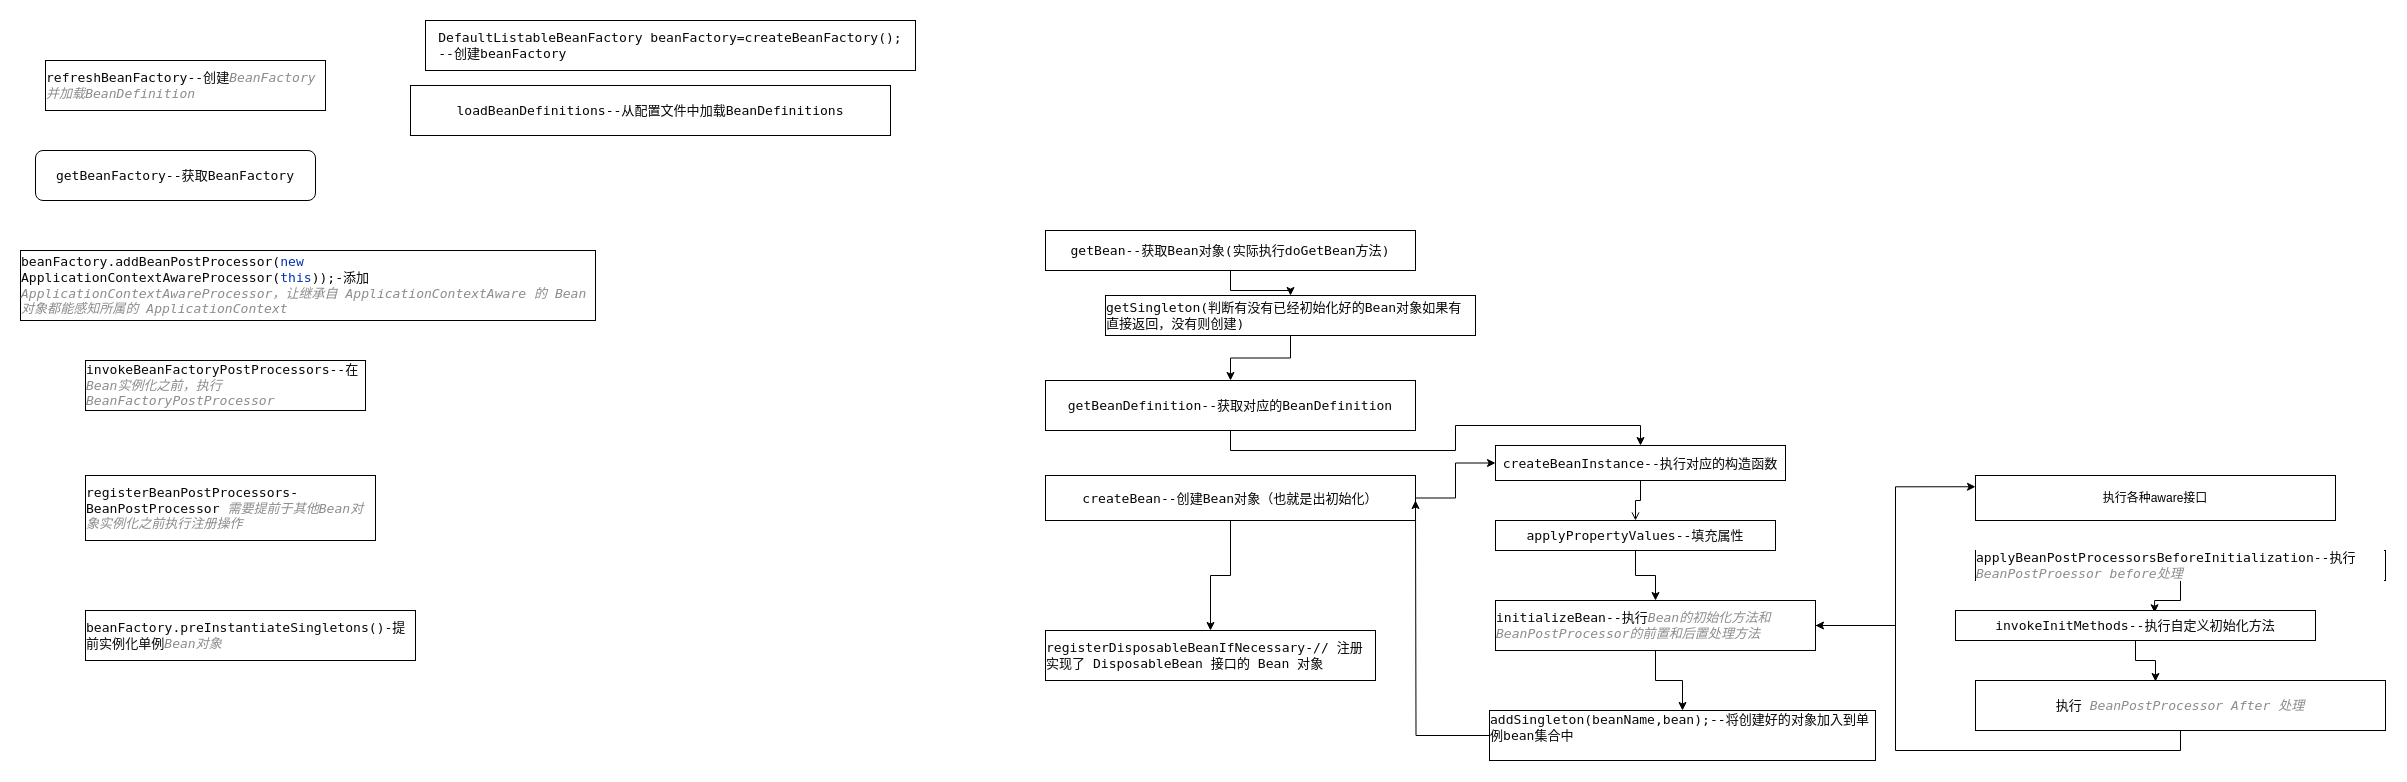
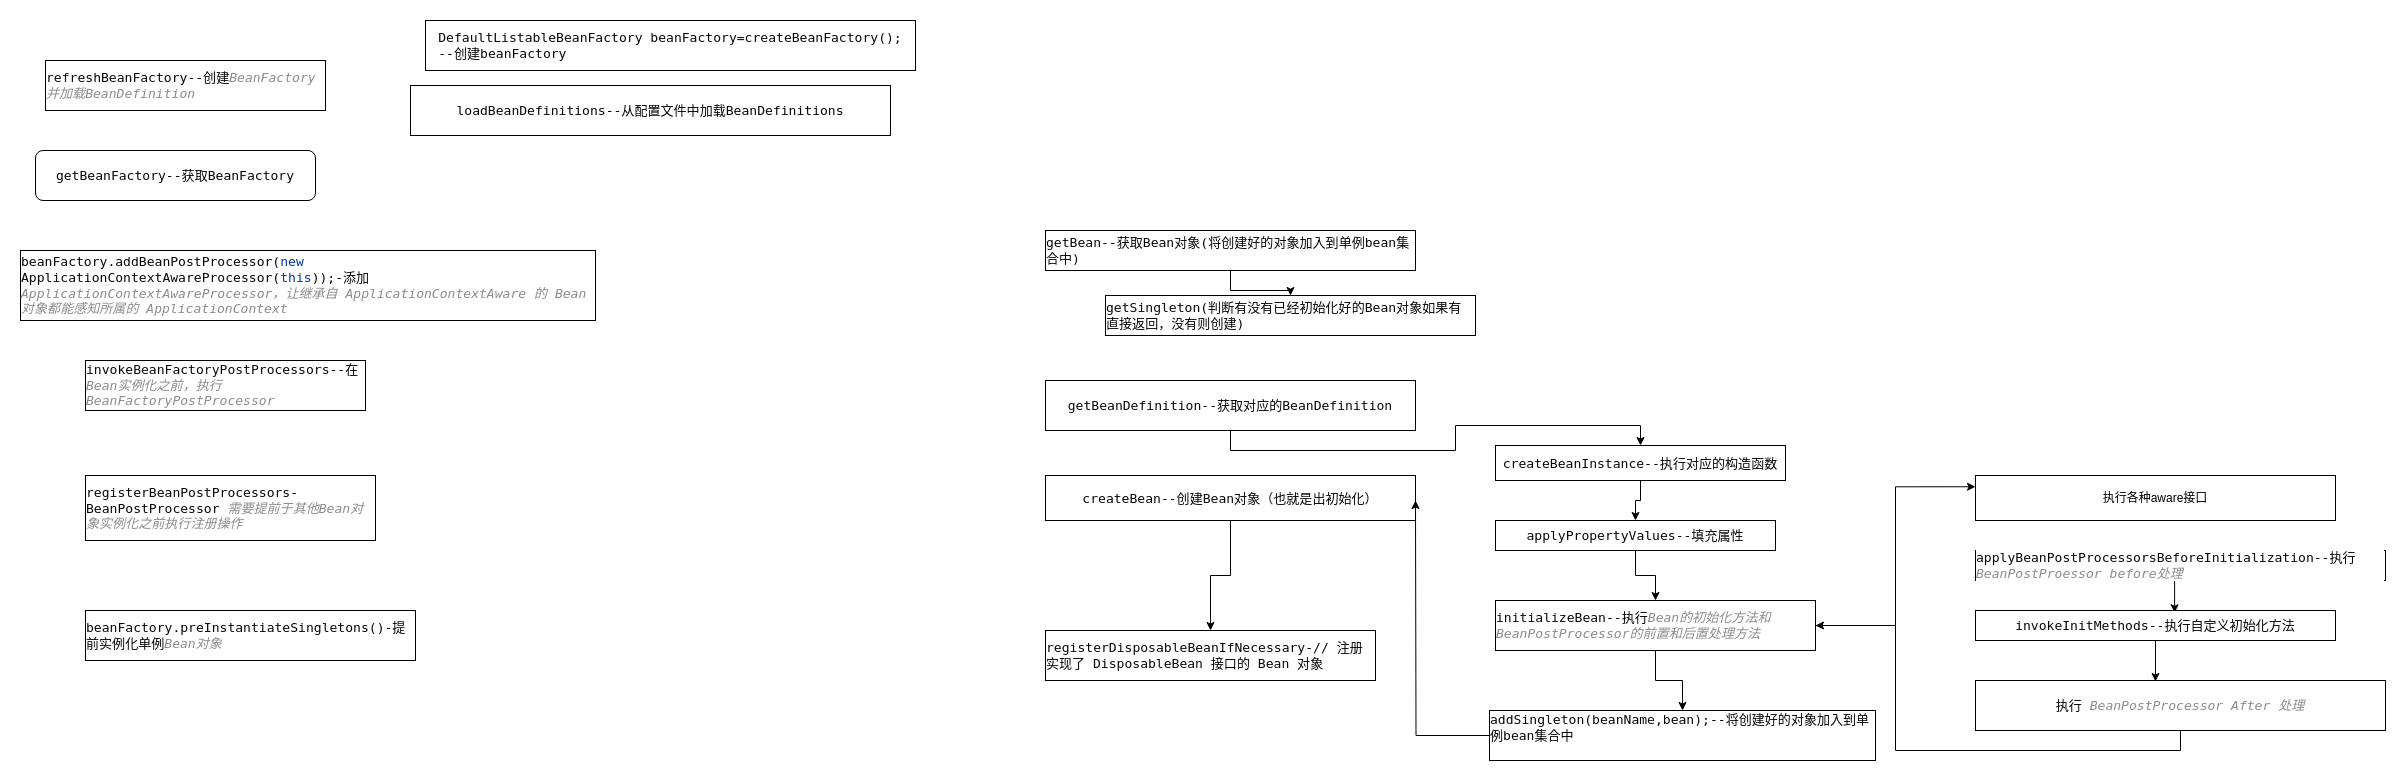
  <mxCell id="0" />
  <mxCell id="1" parent="0" />
  <mxCell id="2" value="&lt;div style=&quot;text-align: start; background-color: rgb(255, 255, 255); color: rgb(8, 8, 8); font-family: &amp;quot;JetBrains Mono&amp;quot;, monospace; font-size: 9.8pt;&quot;&gt;refreshBeanFactory--创建&lt;span style=&quot;font-size: 9.8pt; color: rgb(140, 140, 140); font-style: italic;&quot;&gt;BeanFactory &lt;/span&gt;&lt;span style=&quot;font-family: Menlo-Regular, monospace; font-size: 9.8pt; color: rgb(140, 140, 140); font-style: italic;&quot;&gt;并加载&lt;/span&gt;&lt;span style=&quot;font-size: 9.8pt; color: rgb(140, 140, 140); font-style: italic;&quot;&gt;BeanDefinition&lt;/span&gt;&lt;/div&gt;" style="rounded=0;whiteSpace=wrap;html=1;" vertex="1" parent="1"><mxGeometry x="45" y="60" width="280" height="50" as="geometry" /></mxCell>
  <mxCell id="3" value="&lt;div style=&quot;text-align: start; background-color: rgb(255, 255, 255); color: rgb(8, 8, 8); font-family: &amp;quot;JetBrains Mono&amp;quot;, monospace; font-size: 9.8pt;&quot;&gt;DefaultListableBeanFactory beanFactory=createBeanFactory();&lt;/div&gt;&lt;div style=&quot;text-align: start; background-color: rgb(255, 255, 255); color: rgb(8, 8, 8); font-family: &amp;quot;JetBrains Mono&amp;quot;, monospace; font-size: 9.8pt;&quot;&gt;--创建beanFactory&lt;/div&gt;" style="rounded=0;whiteSpace=wrap;html=1;" vertex="1" parent="1"><mxGeometry x="425" y="20" width="490" height="50" as="geometry" /></mxCell>
  <mxCell id="4" value="&lt;div style=&quot;text-align: start; background-color: rgb(255, 255, 255); color: rgb(8, 8, 8); font-family: &amp;quot;JetBrains Mono&amp;quot;, monospace; font-size: 9.8pt;&quot;&gt;loadBeanDefinitions--从配置文件中加载BeanDefinitions&lt;/div&gt;" style="rounded=0;whiteSpace=wrap;html=1;" vertex="1" parent="1"><mxGeometry x="410" y="85" width="480" height="50" as="geometry" /></mxCell>
  <mxCell id="5" value="&lt;div style=&quot;text-align: start; background-color: rgb(255, 255, 255); color: rgb(8, 8, 8); font-family: &amp;quot;JetBrains Mono&amp;quot;, monospace; font-size: 9.8pt;&quot;&gt;getBeanFactory--获取BeanFactory&lt;/div&gt;" style="whiteSpace=wrap;html=1;rounded=1;" vertex="1" parent="1"><mxGeometry x="35" y="150" width="280" height="50" as="geometry" /></mxCell>
  <mxCell id="6" value="&lt;div style=&quot;text-align: start; background-color: rgb(255, 255, 255); color: rgb(8, 8, 8); font-family: &amp;quot;JetBrains Mono&amp;quot;, monospace; font-size: 9.8pt;&quot;&gt;invokeBeanFactoryPostProcessors--在&lt;span style=&quot;font-size: 9.8pt; color: rgb(140, 140, 140); font-style: italic;&quot;&gt;Bean&lt;/span&gt;&lt;span style=&quot;font-family: Menlo-Regular, monospace; font-size: 9.8pt; color: rgb(140, 140, 140); font-style: italic;&quot;&gt;实例化之前，执行&lt;/span&gt;&lt;span style=&quot;font-size: 9.8pt; color: rgb(140, 140, 140); font-style: italic;&quot;&gt;BeanFactoryPostProcessor &lt;/span&gt;&lt;/div&gt;" style="rounded=0;whiteSpace=wrap;html=1;" vertex="1" parent="1"><mxGeometry x="85" y="360" width="280" height="50" as="geometry" /></mxCell>
  <mxCell id="7" value="&lt;div style=&quot;text-align: start; background-color: rgb(255, 255, 255); color: rgb(8, 8, 8); font-family: &amp;quot;JetBrains Mono&amp;quot;, monospace; font-size: 9.8pt;&quot;&gt;registerBeanPostProcessors-BeanPostProcessor &lt;span style=&quot;font-size: 9.8pt; color: rgb(140, 140, 140); font-style: italic; font-family: Menlo-Regular, monospace;&quot;&gt;需要提前于其他&lt;/span&gt;&lt;span style=&quot;font-size: 9.8pt; color: rgb(140, 140, 140); font-style: italic;&quot;&gt;Bean&lt;/span&gt;&lt;span style=&quot;font-size: 9.8pt; color: rgb(140, 140, 140); font-style: italic; font-family: Menlo-Regular, monospace;&quot;&gt;对象实例化之前执行注册操作&lt;/span&gt;&lt;/div&gt;" style="rounded=0;whiteSpace=wrap;html=1;" vertex="1" parent="1"><mxGeometry x="85" y="475" width="290" height="65" as="geometry" /></mxCell>
  <mxCell id="8" value="&lt;div style=&quot;text-align: start; background-color: rgb(255, 255, 255); color: rgb(8, 8, 8); font-family: &amp;quot;JetBrains Mono&amp;quot;, monospace; font-size: 9.8pt;&quot;&gt;beanFactory.preInstantiateSingletons()-提前实例化单例&lt;span style=&quot;font-size: 9.8pt; color: rgb(140, 140, 140); font-style: italic;&quot;&gt;Bean&lt;/span&gt;&lt;span style=&quot;font-family: Menlo-Regular, monospace; font-size: 9.8pt; color: rgb(140, 140, 140); font-style: italic;&quot;&gt;对象&lt;/span&gt;&lt;/div&gt;" style="rounded=0;whiteSpace=wrap;html=1;" vertex="1" parent="1"><mxGeometry x="85" y="610" width="330" height="50" as="geometry" /></mxCell>
  <mxCell id="9" style="edgeStyle=orthogonalEdgeStyle;rounded=0;orthogonalLoop=1;jettySize=auto;html=1;exitX=0.5;exitY=1;exitDx=0;exitDy=0;" edge="1" parent="1" source="10" target="12"><mxGeometry relative="1" as="geometry" /></mxCell>
- <mxCell id="10" value="&lt;div style=&quot;text-align: start; background-color: rgb(255, 255, 255); color: rgb(8, 8, 8); font-family: &amp;quot;JetBrains Mono&amp;quot;, monospace; font-size: 9.8pt;&quot;&gt;getBean--获取Bean对象(实际执行doGetBean方法&lt;span style=&quot;font-size: 9.8pt;&quot;&gt;)&lt;/span&gt;&lt;/div&gt;" style="rounded=0;whiteSpace=wrap;html=1;" vertex="1" parent="1"><mxGeometry x="1045" y="230" width="370" height="40" as="geometry" /></mxCell>
- <mxCell id="11" style="edgeStyle=orthogonalEdgeStyle;rounded=0;orthogonalLoop=1;jettySize=auto;html=1;exitX=0.5;exitY=1;exitDx=0;exitDy=0;" edge="1" parent="1" source="12" target="14"><mxGeometry relative="1" as="geometry" /></mxCell>
+ <mxCell id="10" value="&lt;div style=&quot;text-align: start; background-color: rgb(255, 255, 255); color: rgb(8, 8, 8); font-family: &amp;quot;JetBrains Mono&amp;quot;, monospace; font-size: 9.8pt;&quot;&gt;getBean--获取Bean对象(将创建好的对象加入到单例bean集合中&lt;span style=&quot;font-size: 9.8pt;&quot;&gt;)&lt;/span&gt;&lt;/div&gt;" style="rounded=0;whiteSpace=wrap;html=1;" vertex="1" parent="1"><mxGeometry x="1045" y="230" width="370" height="40" as="geometry" /></mxCell>
  <mxCell id="12" value="&lt;div style=&quot;text-align: start; background-color: rgb(255, 255, 255); color: rgb(8, 8, 8); font-family: &amp;quot;JetBrains Mono&amp;quot;, monospace; font-size: 9.8pt;&quot;&gt;getSingleton(判断有没有已经初始化好的Bean对象如果有直接返回，没有则创建)&lt;/div&gt;" style="rounded=0;whiteSpace=wrap;html=1;" vertex="1" parent="1"><mxGeometry x="1105" y="295" width="370" height="40" as="geometry" /></mxCell>
  <mxCell id="13" style="edgeStyle=orthogonalEdgeStyle;rounded=0;orthogonalLoop=1;jettySize=auto;html=1;exitX=0.5;exitY=1;exitDx=0;exitDy=0;" edge="1" parent="1" source="14" target="19"><mxGeometry relative="1" as="geometry" /></mxCell>
  <mxCell id="14" value="&lt;div style=&quot;text-align: start; background-color: rgb(255, 255, 255); color: rgb(8, 8, 8); font-family: &amp;quot;JetBrains Mono&amp;quot;, monospace; font-size: 9.8pt;&quot;&gt;getBeanDefinition--获取对应的BeanDefinition&lt;/div&gt;" style="rounded=0;whiteSpace=wrap;html=1;" vertex="1" parent="1"><mxGeometry x="1045" y="380" width="370" height="50" as="geometry" /></mxCell>
  <mxCell id="15" style="edgeStyle=orthogonalEdgeStyle;rounded=0;orthogonalLoop=1;jettySize=auto;html=1;exitX=0.5;exitY=1;exitDx=0;exitDy=0;" edge="1" parent="1" source="17" target="33"><mxGeometry relative="1" as="geometry" /></mxCell>
- <mxCell id="16" style="edgeStyle=orthogonalEdgeStyle;rounded=0;orthogonalLoop=1;jettySize=auto;html=1;exitX=1;exitY=0.5;exitDx=0;exitDy=0;entryX=0;entryY=0.5;entryDx=0;entryDy=0;" edge="1" parent="1" source="17" target="19"><mxGeometry relative="1" as="geometry" /></mxCell>
  <mxCell id="17" value="&lt;div style=&quot;text-align: start; background-color: rgb(255, 255, 255); color: rgb(8, 8, 8); font-family: &amp;quot;JetBrains Mono&amp;quot;, monospace; font-size: 9.8pt;&quot;&gt;createBean--创建Bean对象（也就是出初始化）&lt;/div&gt;" style="rounded=0;whiteSpace=wrap;html=1;" vertex="1" parent="1"><mxGeometry x="1045" y="475" width="370" height="45" as="geometry" /></mxCell>
- <mxCell id="18" style="edgeStyle=orthogonalEdgeStyle;rounded=0;orthogonalLoop=1;jettySize=auto;html=1;exitX=0.5;exitY=1;exitDx=0;exitDy=0;entryX=0.5;entryY=0;entryDx=0;entryDy=0;endArrow=open;" edge="1" parent="1" source="19" target="21"><mxGeometry relative="1" as="geometry" /></mxCell>
+ <mxCell id="18" style="edgeStyle=orthogonalEdgeStyle;rounded=0;orthogonalLoop=1;jettySize=auto;html=1;exitX=0.5;exitY=1;exitDx=0;exitDy=0;entryX=0.5;entryY=0;entryDx=0;entryDy=0;" edge="1" parent="1" source="19" target="21"><mxGeometry relative="1" as="geometry" /></mxCell>
  <mxCell id="19" value="&lt;div style=&quot;text-align: start; background-color: rgb(255, 255, 255); color: rgb(8, 8, 8); font-family: &amp;quot;JetBrains Mono&amp;quot;, monospace; font-size: 9.8pt;&quot;&gt;createBeanInstance--执行对应的构造函数&lt;/div&gt;" style="rounded=0;whiteSpace=wrap;html=1;" vertex="1" parent="1"><mxGeometry x="1495" y="445" width="290" height="35" as="geometry" /></mxCell>
  <mxCell id="20" style="edgeStyle=orthogonalEdgeStyle;rounded=0;orthogonalLoop=1;jettySize=auto;html=1;exitX=0.5;exitY=1;exitDx=0;exitDy=0;" edge="1" parent="1" source="21" target="24"><mxGeometry relative="1" as="geometry" /></mxCell>
  <mxCell id="21" value="&lt;div style=&quot;text-align: start; background-color: rgb(255, 255, 255); color: rgb(8, 8, 8); font-family: &amp;quot;JetBrains Mono&amp;quot;, monospace; font-size: 9.8pt;&quot;&gt;applyPropertyValues--填充属性&lt;/div&gt;" style="rounded=0;whiteSpace=wrap;html=1;" vertex="1" parent="1"><mxGeometry x="1495" y="520" width="280" height="30" as="geometry" /></mxCell>
  <mxCell id="22" style="edgeStyle=orthogonalEdgeStyle;rounded=0;orthogonalLoop=1;jettySize=auto;html=1;exitX=0.5;exitY=1;exitDx=0;exitDy=0;entryX=0.5;entryY=0;entryDx=0;entryDy=0;" edge="1" parent="1" source="24" target="32"><mxGeometry relative="1" as="geometry" /></mxCell>
  <mxCell id="23" style="edgeStyle=orthogonalEdgeStyle;rounded=0;orthogonalLoop=1;jettySize=auto;html=1;exitX=1;exitY=0.5;exitDx=0;exitDy=0;entryX=0;entryY=0.25;entryDx=0;entryDy=0;" edge="1" parent="1" source="24" target="34"><mxGeometry relative="1" as="geometry" /></mxCell>
  <mxCell id="24" value="&lt;div style=&quot;text-align: start; background-color: rgb(255, 255, 255); color: rgb(8, 8, 8); font-family: Menlo-Regular, monospace; font-size: 9.8pt;&quot;&gt;initializeBean--执行&lt;span style=&quot;color: rgb(140, 140, 140); font-style: italic; font-family: &amp;quot;JetBrains Mono&amp;quot;, monospace;&quot;&gt;Bean&lt;/span&gt;&lt;span style=&quot;color: rgb(140, 140, 140); font-style: italic;&quot;&gt;的初始化方法和&lt;/span&gt;&lt;span style=&quot;color: rgb(140, 140, 140); font-style: italic; font-family: &amp;quot;JetBrains Mono&amp;quot;, monospace;&quot;&gt;BeanPostProcessor&lt;/span&gt;&lt;span style=&quot;color: rgb(140, 140, 140); font-style: italic;&quot;&gt;的前置和后置处理方法&lt;/span&gt;&lt;/div&gt;" style="rounded=0;whiteSpace=wrap;html=1;" vertex="1" parent="1"><mxGeometry x="1495" y="600" width="320" height="50" as="geometry" /></mxCell>
  <mxCell id="25" style="edgeStyle=orthogonalEdgeStyle;rounded=0;orthogonalLoop=1;jettySize=auto;html=1;exitX=0.5;exitY=1;exitDx=0;exitDy=0;entryX=0.553;entryY=0.075;entryDx=0;entryDy=0;entryPerimeter=0;" edge="1" parent="1" source="26" target="28"><mxGeometry relative="1" as="geometry" /></mxCell>
  <mxCell id="26" value="&lt;div style=&quot;text-align: start; background-color: rgb(255, 255, 255); color: rgb(8, 8, 8); font-family: &amp;quot;JetBrains Mono&amp;quot;, monospace; font-size: 9.8pt;&quot;&gt;applyBeanPostProcessorsBeforeInitialization--执行&lt;span style=&quot;font-size: 9.8pt; color: rgb(140, 140, 140); font-style: italic;&quot;&gt;BeanPostProessor before&lt;/span&gt;&lt;span style=&quot;font-family: Menlo-Regular, monospace; font-size: 9.8pt; color: rgb(140, 140, 140); font-style: italic;&quot;&gt;处理&lt;/span&gt;&lt;/div&gt;" style="rounded=0;whiteSpace=wrap;html=1;" vertex="1" parent="1"><mxGeometry x="1975" y="550" width="410" height="30" as="geometry" /></mxCell>
  <mxCell id="27" style="edgeStyle=orthogonalEdgeStyle;rounded=0;orthogonalLoop=1;jettySize=auto;html=1;exitX=0.5;exitY=1;exitDx=0;exitDy=0;entryX=0.439;entryY=0.02;entryDx=0;entryDy=0;entryPerimeter=0;" edge="1" parent="1" source="28" target="30"><mxGeometry relative="1" as="geometry" /></mxCell>
- <mxCell id="28" value="&lt;div style=&quot;text-align: start; background-color: rgb(255, 255, 255); color: rgb(8, 8, 8); font-family: &amp;quot;JetBrains Mono&amp;quot;, monospace; font-size: 9.8pt;&quot;&gt;invokeInitMethods--执行自定义初始化方法&lt;/div&gt;" style="rounded=0;whiteSpace=wrap;html=1;" vertex="1" parent="1"><mxGeometry x="1955" y="610" width="360" height="30" as="geometry" /></mxCell>
+ <mxCell id="28" value="&lt;div style=&quot;text-align: start; background-color: rgb(255, 255, 255); color: rgb(8, 8, 8); font-family: &amp;quot;JetBrains Mono&amp;quot;, monospace; font-size: 9.8pt;&quot;&gt;invokeInitMethods--执行自定义初始化方法&lt;/div&gt;" style="rounded=0;whiteSpace=wrap;html=1;" vertex="1" parent="1"><mxGeometry x="1975" y="610" width="360" height="30" as="geometry" /></mxCell>
  <mxCell id="29" style="edgeStyle=orthogonalEdgeStyle;rounded=0;orthogonalLoop=1;jettySize=auto;html=1;exitX=0.5;exitY=1;exitDx=0;exitDy=0;entryX=1;entryY=0.5;entryDx=0;entryDy=0;" edge="1" parent="1" source="30" target="24"><mxGeometry relative="1" as="geometry" /></mxCell>
  <mxCell id="30" value="&lt;div style=&quot;text-align: start; background-color: rgb(255, 255, 255); color: rgb(8, 8, 8); font-family: Menlo-Regular, monospace; font-size: 9.8pt;&quot;&gt;执行&lt;span style=&quot;color: rgb(140, 140, 140); font-style: italic; font-family: &amp;quot;JetBrains Mono&amp;quot;, monospace;&quot;&gt; BeanPostProcessor After &lt;/span&gt;&lt;span style=&quot;color: rgb(140, 140, 140); font-style: italic;&quot;&gt;处理&lt;/span&gt;&lt;/div&gt;" style="rounded=0;whiteSpace=wrap;html=1;" vertex="1" parent="1"><mxGeometry x="1975" y="680" width="410" height="50" as="geometry" /></mxCell>
  <mxCell id="31" style="edgeStyle=orthogonalEdgeStyle;rounded=0;orthogonalLoop=1;jettySize=auto;html=1;exitX=0;exitY=0.5;exitDx=0;exitDy=0;" edge="1" parent="1" source="32"><mxGeometry relative="1" as="geometry"><mxPoint x="1415" y="500" as="targetPoint" /></mxGeometry></mxCell>
  <mxCell id="32" value="&lt;div style=&quot;text-align: start; background-color: rgb(255, 255, 255); color: rgb(8, 8, 8); font-family: &amp;quot;JetBrains Mono&amp;quot;, monospace; font-size: 9.8pt;&quot;&gt;addSingleton(beanName,bean);--将创建好的对象加入到单例bean集合中&lt;/div&gt;&lt;div style=&quot;text-align: start; background-color: rgb(255, 255, 255); color: rgb(8, 8, 8); font-family: &amp;quot;JetBrains Mono&amp;quot;, monospace; font-size: 9.8pt;&quot;&gt;&lt;br&gt;&lt;/div&gt;" style="rounded=0;whiteSpace=wrap;html=1;" vertex="1" parent="1"><mxGeometry x="1489" y="710" width="386" height="50" as="geometry" /></mxCell>
  <mxCell id="33" value="&lt;div style=&quot;text-align: start; background-color: rgb(255, 255, 255); color: rgb(8, 8, 8); font-family: &amp;quot;JetBrains Mono&amp;quot;, monospace; font-size: 9.8pt;&quot;&gt;registerDisposableBeanIfNecessary-// 注册实现了 DisposableBean 接口的 Bean 对象&lt;/div&gt;" style="rounded=0;whiteSpace=wrap;html=1;" vertex="1" parent="1"><mxGeometry x="1045" y="630" width="330" height="50" as="geometry" /></mxCell>
  <mxCell id="34" value="执行各种aware接口" style="rounded=0;whiteSpace=wrap;html=1;" vertex="1" parent="1"><mxGeometry x="1975" y="475" width="360" height="45" as="geometry" /></mxCell>
  <mxCell id="35" value="&lt;div style=&quot;text-align: start; background-color: rgb(255, 255, 255); color: rgb(8, 8, 8); font-family: &amp;quot;JetBrains Mono&amp;quot;, monospace; font-size: 9.8pt;&quot;&gt;beanFactory.addBeanPostProcessor(&lt;span style=&quot;color: rgb(0, 51, 179);&quot;&gt;new &lt;/span&gt;ApplicationContextAwareProcessor(&lt;span style=&quot;color: rgb(0, 51, 179);&quot;&gt;this&lt;/span&gt;));-添加&lt;span style=&quot;font-size: 9.8pt; color: rgb(140, 140, 140); font-style: italic;&quot;&gt; ApplicationContextAwareProcessor&lt;/span&gt;&lt;span style=&quot;font-family: Menlo-Regular, monospace; font-size: 9.8pt; color: rgb(140, 140, 140); font-style: italic;&quot;&gt;，让继承自&lt;/span&gt;&lt;span style=&quot;font-size: 9.8pt; color: rgb(140, 140, 140); font-style: italic;&quot;&gt; ApplicationContextAware &lt;/span&gt;&lt;span style=&quot;font-family: Menlo-Regular, monospace; font-size: 9.8pt; color: rgb(140, 140, 140); font-style: italic;&quot;&gt;的&lt;/span&gt;&lt;span style=&quot;font-size: 9.8pt; color: rgb(140, 140, 140); font-style: italic;&quot;&gt; Bean &lt;/span&gt;&lt;span style=&quot;font-family: Menlo-Regular, monospace; font-size: 9.8pt; color: rgb(140, 140, 140); font-style: italic;&quot;&gt;对象都能感知所属的&lt;/span&gt;&lt;span style=&quot;font-size: 9.8pt; color: rgb(140, 140, 140); font-style: italic;&quot;&gt; ApplicationContext&lt;/span&gt;&lt;/div&gt;" style="rounded=0;whiteSpace=wrap;html=1;" vertex="1" parent="1"><mxGeometry x="20" y="250" width="575" height="70" as="geometry" /></mxCell>
